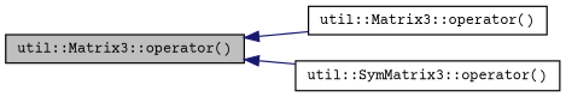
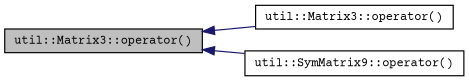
  digraph {
    rankdir=LR
    fontname="Courier Prime"
    node [color=black fillcolor=white fontname="Courier Prime" fontsize=10 shape=record style=filled]
    edge [color=midnightblue dir=back fontname="Courier Prime" fontsize=10 labelfontname=Helvetica labelfontsize=10 style=solid]
    n1 [fillcolor=grey75 fontcolor=black height=0.2 label="util::Matrix3::operator()" width=0.4]
    n2 [height=0.2 label="util::Matrix3::operator()" width=0.4]
-   n3 [height=0.2 label="util::SymMatrix3::operator()" width=0.4]
+   n3 [height=0.2 label="util::SymMatrix9::operator()" width=0.4]
    n1 -> n2
    n1 -> n3
  }
